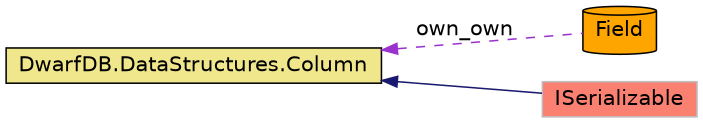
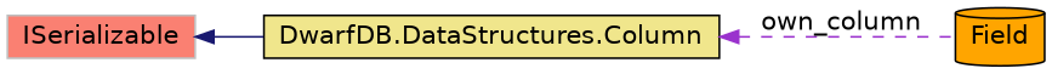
  digraph {
    rankdir=LR
    node [color=black fontname=Helvetica fontsize=14 shape=box style=filled]
    edge [dir=back fontname=Helvetica fontsize=14 labelfontname=Helvetica labelfontsize=14]
    n1 [fillcolor=orange height=0.2 label=Field shape=cylinder width=0.4]
    n2 [fillcolor=khaki height=0.2 label="DwarfDB.DataStructures.Column" width=0.4]
    n3 [color=grey75 fillcolor=salmon height=0.2 label=ISerializable width=0.4]
-   n2 -> n1 [color=darkorchid3 label=" own_own" style=dashed]
-   n2 -> n3 [color=midnightblue style=solid]
+   n2 -> n1 [color=darkorchid3 label=" own_column" style=dashed]
+   n3 -> n2 [color=midnightblue style=solid]
  }
